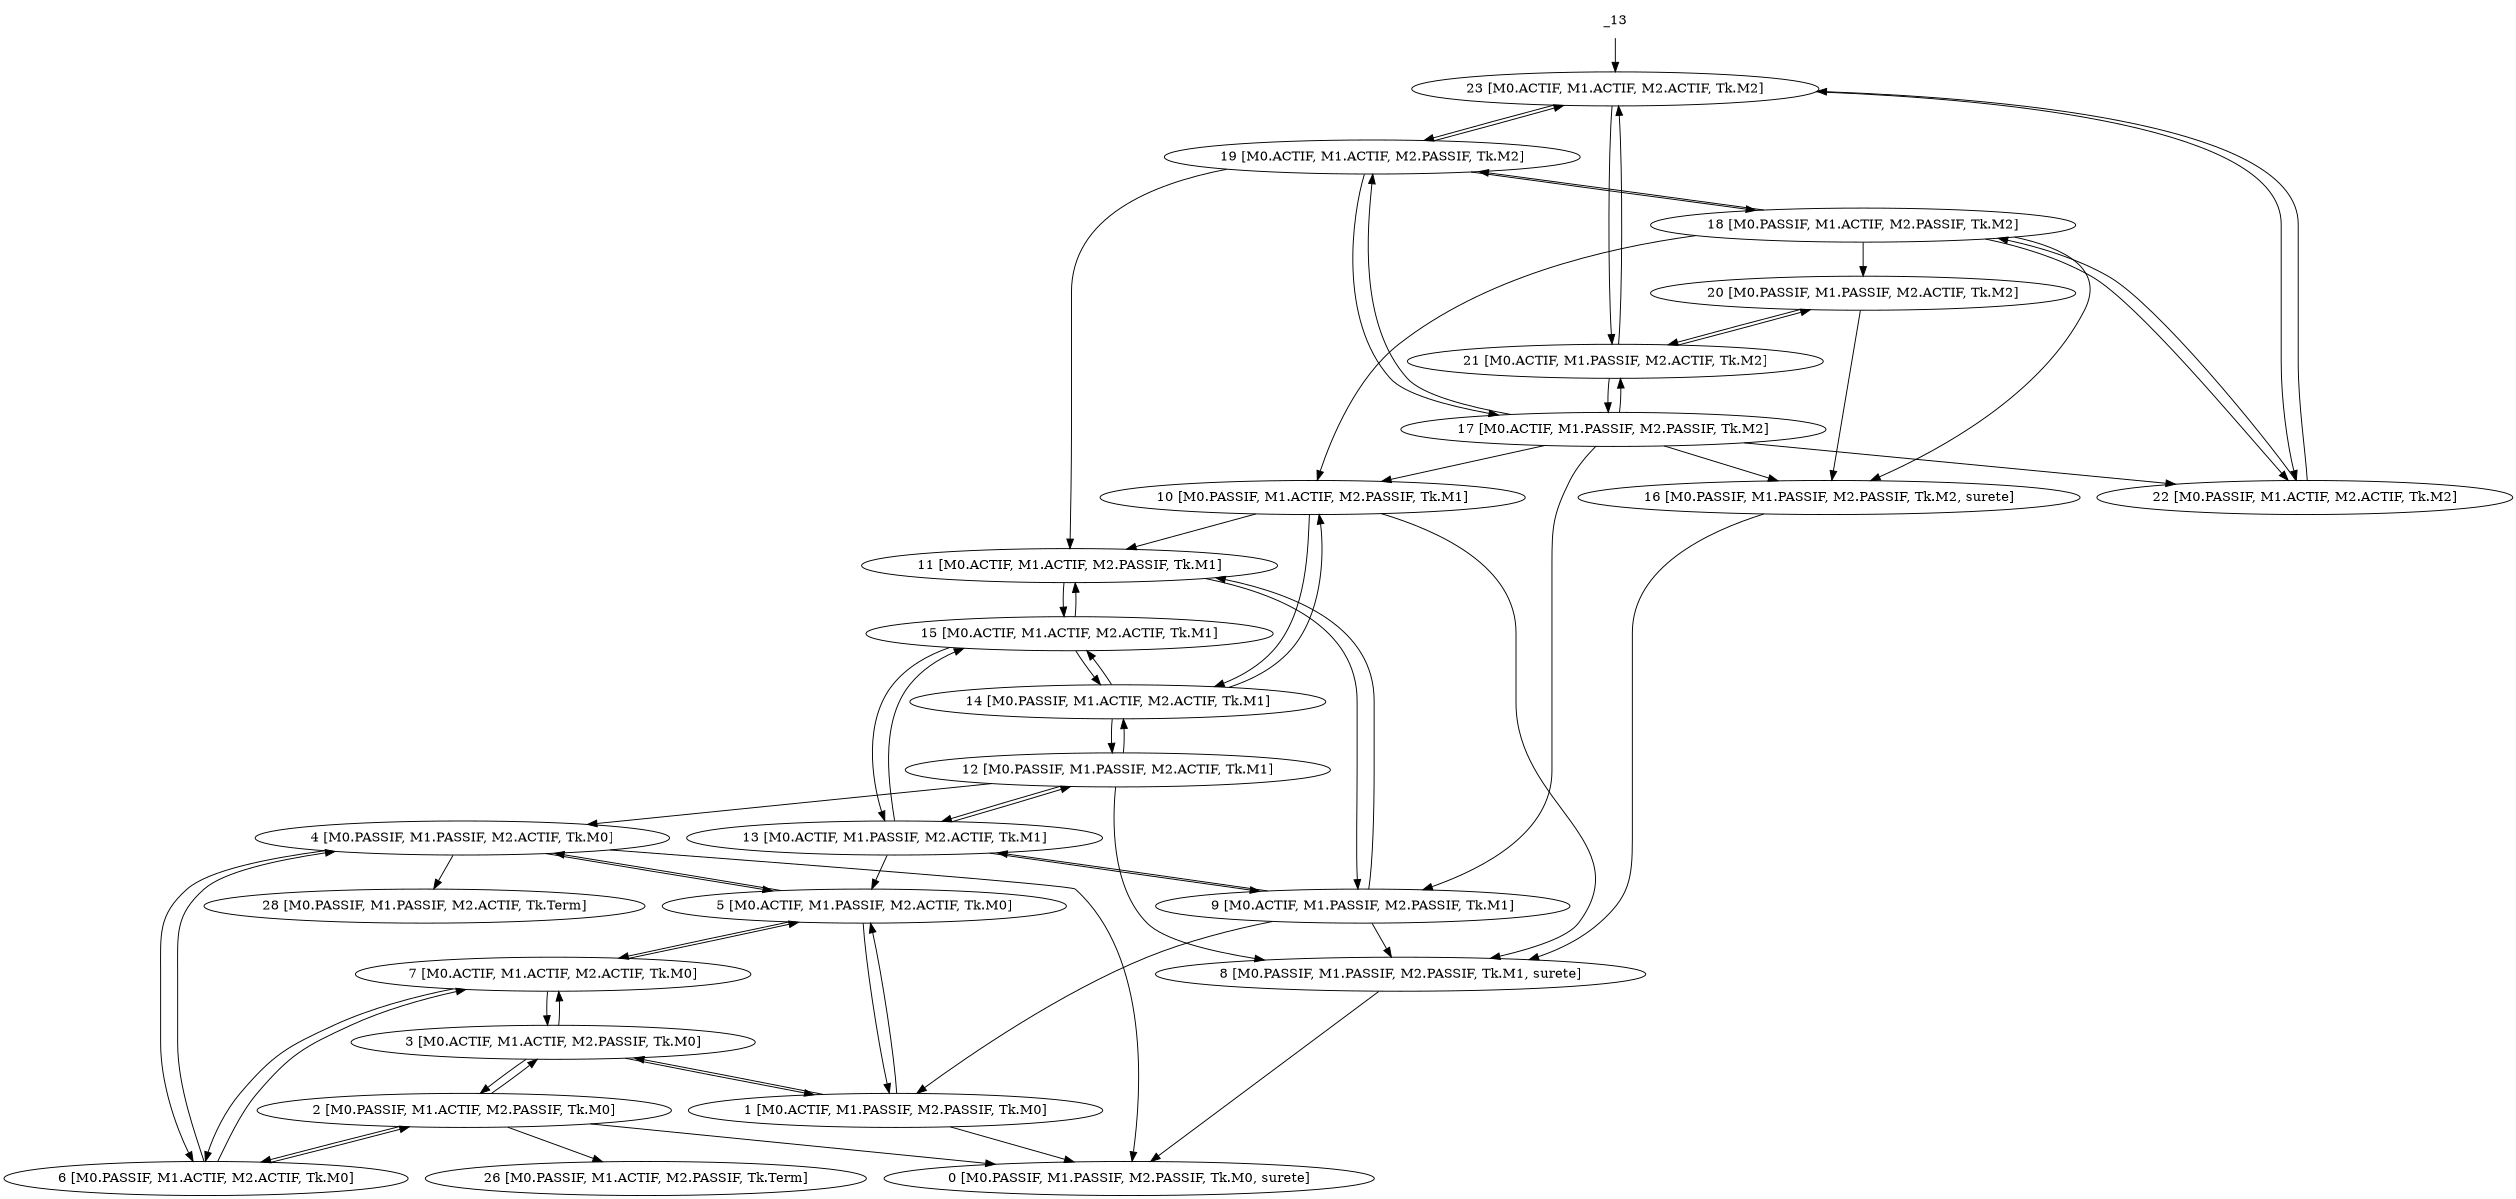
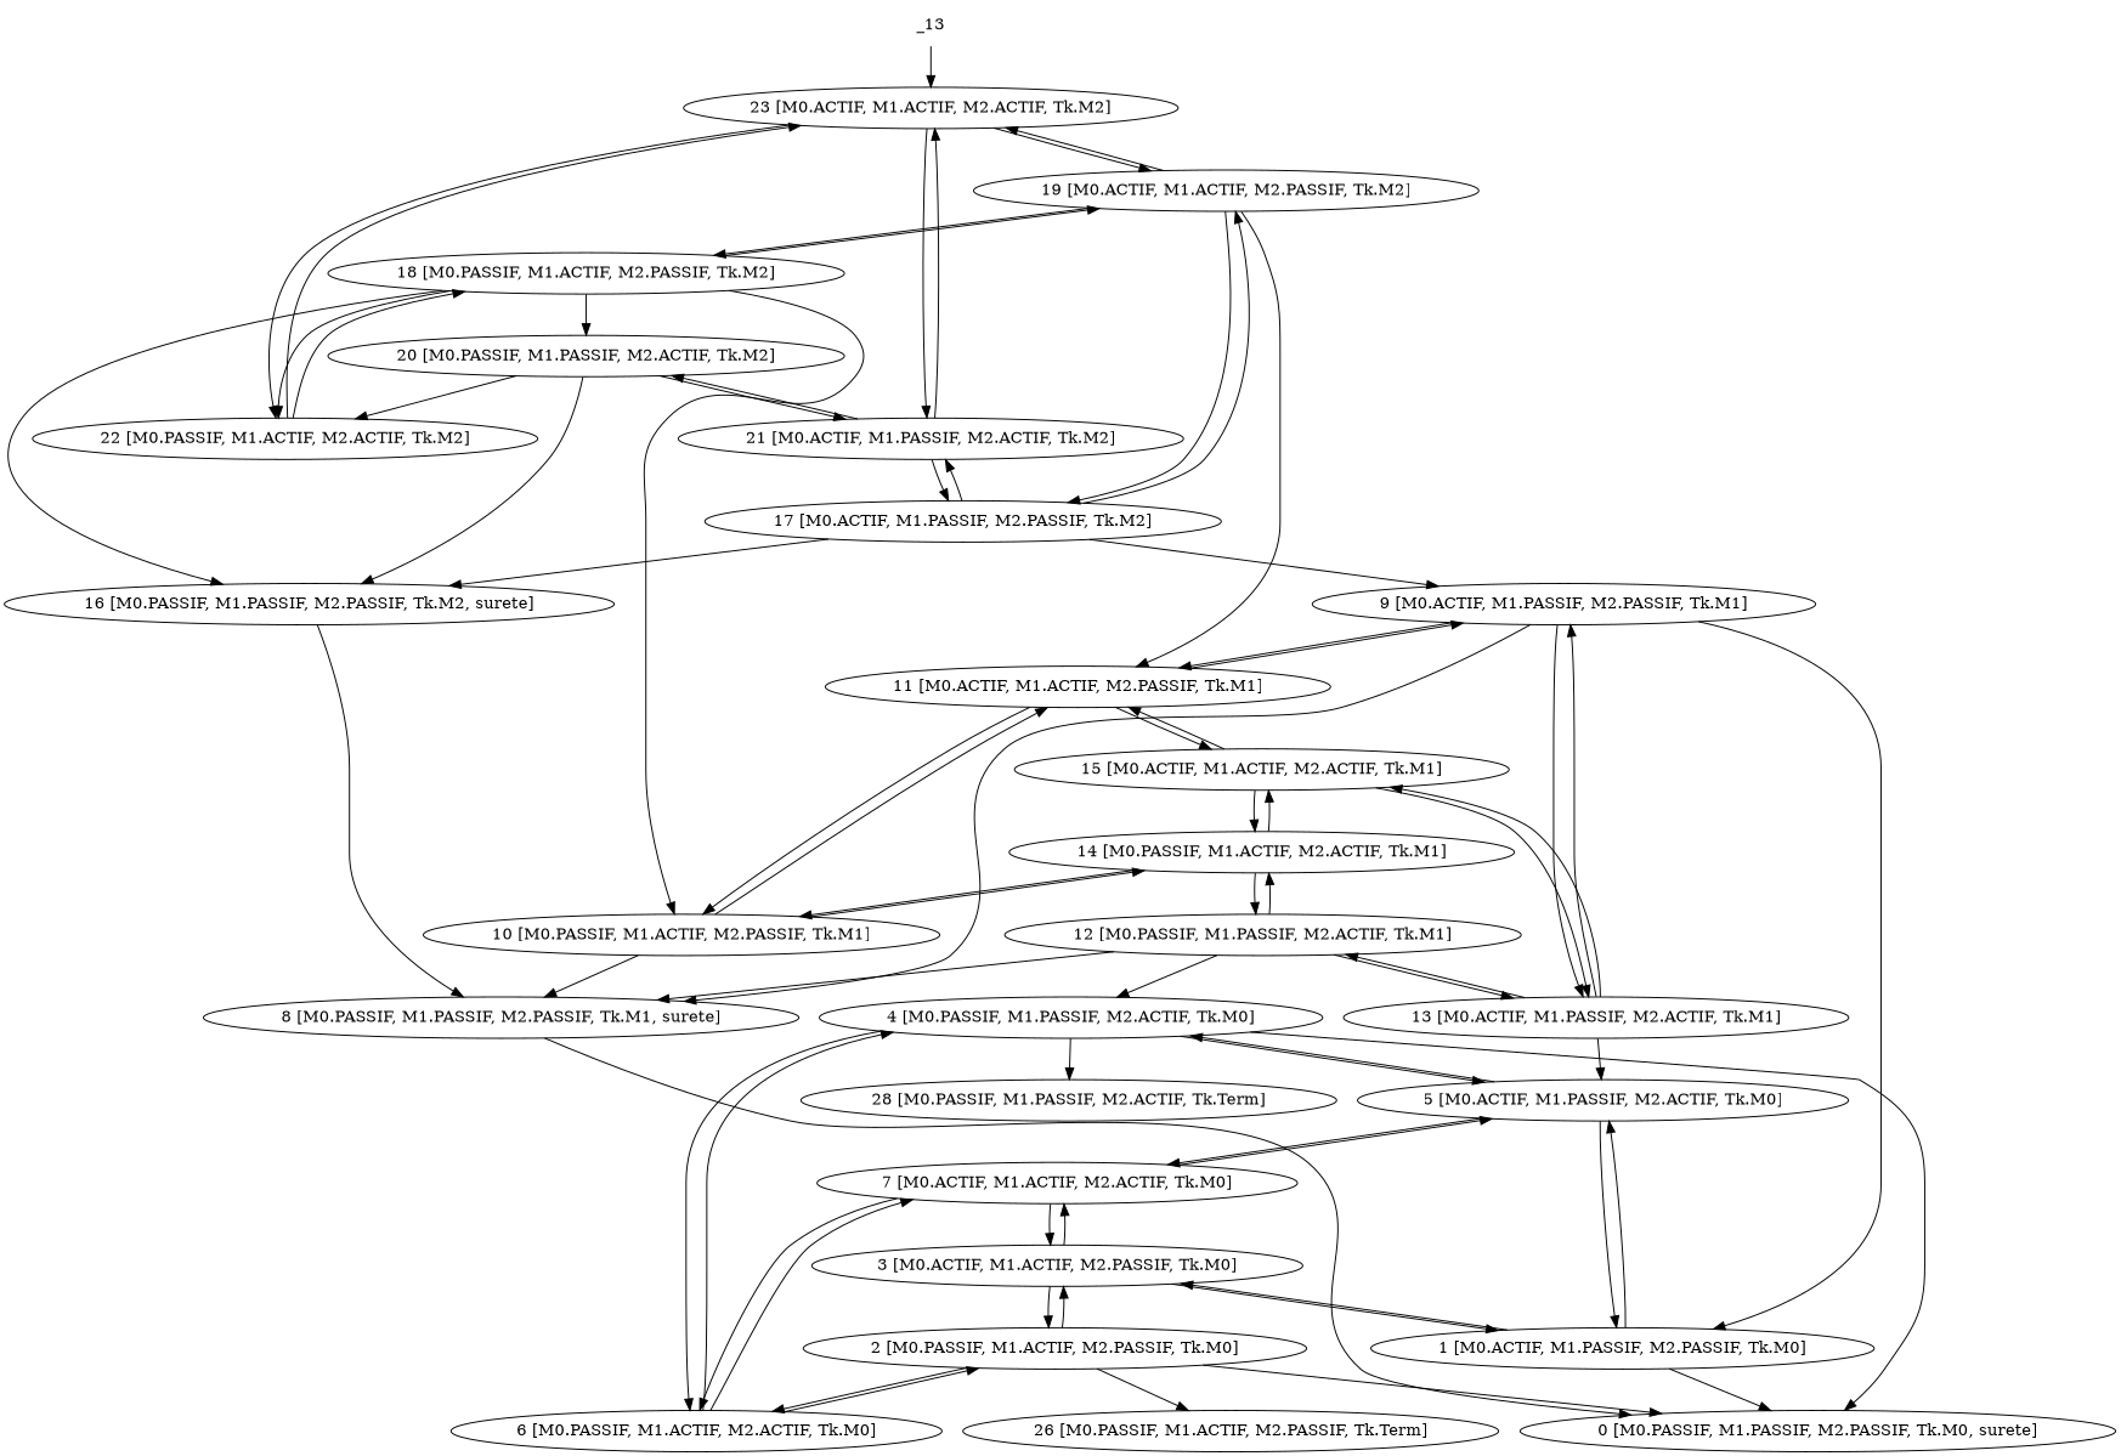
  digraph {
    n1 [label=_13 shape=none]
    n2 [label="23 [M0.ACTIF, M1.ACTIF, M2.ACTIF, Tk.M2]"]
    n3 [label="19 [M0.ACTIF, M1.ACTIF, M2.PASSIF, Tk.M2]"]
    n4 [label="21 [M0.ACTIF, M1.PASSIF, M2.ACTIF, Tk.M2]"]
    n5 [label="22 [M0.PASSIF, M1.ACTIF, M2.ACTIF, Tk.M2]"]
    n6 [label="11 [M0.ACTIF, M1.ACTIF, M2.PASSIF, Tk.M1]"]
    n7 [label="17 [M0.ACTIF, M1.PASSIF, M2.PASSIF, Tk.M2]"]
    n8 [label="18 [M0.PASSIF, M1.ACTIF, M2.PASSIF, Tk.M2]"]
    n9 [label="20 [M0.PASSIF, M1.PASSIF, M2.ACTIF, Tk.M2]"]
    n10 [label="7 [M0.ACTIF, M1.ACTIF, M2.ACTIF, Tk.M0]"]
    n11 [label="3 [M0.ACTIF, M1.ACTIF, M2.PASSIF, Tk.M0]"]
    n12 [label="5 [M0.ACTIF, M1.PASSIF, M2.ACTIF, Tk.M0]"]
    n13 [label="6 [M0.PASSIF, M1.ACTIF, M2.ACTIF, Tk.M0]"]
    n14 [label="1 [M0.ACTIF, M1.PASSIF, M2.PASSIF, Tk.M0]"]
    n15 [label="2 [M0.PASSIF, M1.ACTIF, M2.PASSIF, Tk.M0]"]
    n16 [label="4 [M0.PASSIF, M1.PASSIF, M2.ACTIF, Tk.M0]"]
    n17 [label="15 [M0.ACTIF, M1.ACTIF, M2.ACTIF, Tk.M1]"]
    n18 [label="13 [M0.ACTIF, M1.PASSIF, M2.ACTIF, Tk.M1]"]
    n19 [label="14 [M0.PASSIF, M1.ACTIF, M2.ACTIF, Tk.M1]"]
    n20 [label="9 [M0.ACTIF, M1.PASSIF, M2.PASSIF, Tk.M1]"]
    n21 [label="10 [M0.PASSIF, M1.ACTIF, M2.PASSIF, Tk.M1]"]
    n22 [label="12 [M0.PASSIF, M1.PASSIF, M2.ACTIF, Tk.M1]"]
    n23 [label="0 [M0.PASSIF, M1.PASSIF, M2.PASSIF, Tk.M0, surete]"]
    n24 [label="26 [M0.PASSIF, M1.ACTIF, M2.PASSIF, Tk.Term]"]
    n25 [label="8 [M0.PASSIF, M1.PASSIF, M2.PASSIF, Tk.M1, surete]"]
    n26 [label="16 [M0.PASSIF, M1.PASSIF, M2.PASSIF, Tk.M2, surete]"]
    n27 [label="28 [M0.PASSIF, M1.PASSIF, M2.ACTIF, Tk.Term]"]
    n1 -> n2
    n2 -> n3
    n2 -> n4
    n2 -> n5
    n3 -> n2
    n3 -> n6
    n3 -> n7
    n3 -> n8
    n4 -> n2
    n4 -> n7
    n4 -> n9
    n5 -> n2
    n5 -> n8
    n6 -> n17
    n6 -> n20
-   n7 -> n21
+   n6 -> n21
    n7 -> n3
    n7 -> n4
    n7 -> n20
    n7 -> n26
    n8 -> n3
    n8 -> n5
    n8 -> n9
    n8 -> n21
    n8 -> n26
    n9 -> n4
-   n7 -> n5
+   n9 -> n5
    n9 -> n26
    n10 -> n11
    n10 -> n12
    n10 -> n13
    n11 -> n10
    n11 -> n14
    n11 -> n15
    n12 -> n10
    n12 -> n14
    n12 -> n16
    n13 -> n10
    n13 -> n15
    n13 -> n16
    n14 -> n11
    n14 -> n12
    n14 -> n23
    n15 -> n11
    n15 -> n13
    n15 -> n23
    n15 -> n24
    n16 -> n12
    n16 -> n13
    n16 -> n23
    n16 -> n27
    n17 -> n6
    n17 -> n18
    n17 -> n19
    n18 -> n12
    n18 -> n17
    n18 -> n20
    n18 -> n22
    n19 -> n17
    n19 -> n21
    n19 -> n22
    n20 -> n6
    n20 -> n14
    n20 -> n18
    n20 -> n25
    n21 -> n6
    n21 -> n19
    n21 -> n25
    n22 -> n16
    n22 -> n18
    n22 -> n19
    n22 -> n25
    n25 -> n23
    n26 -> n25
  }
